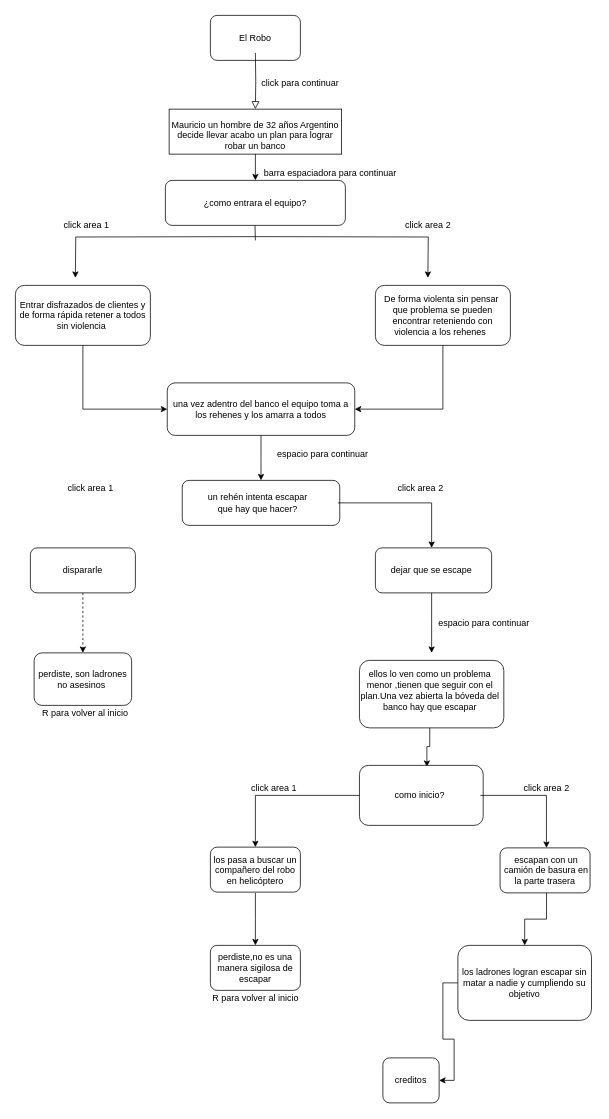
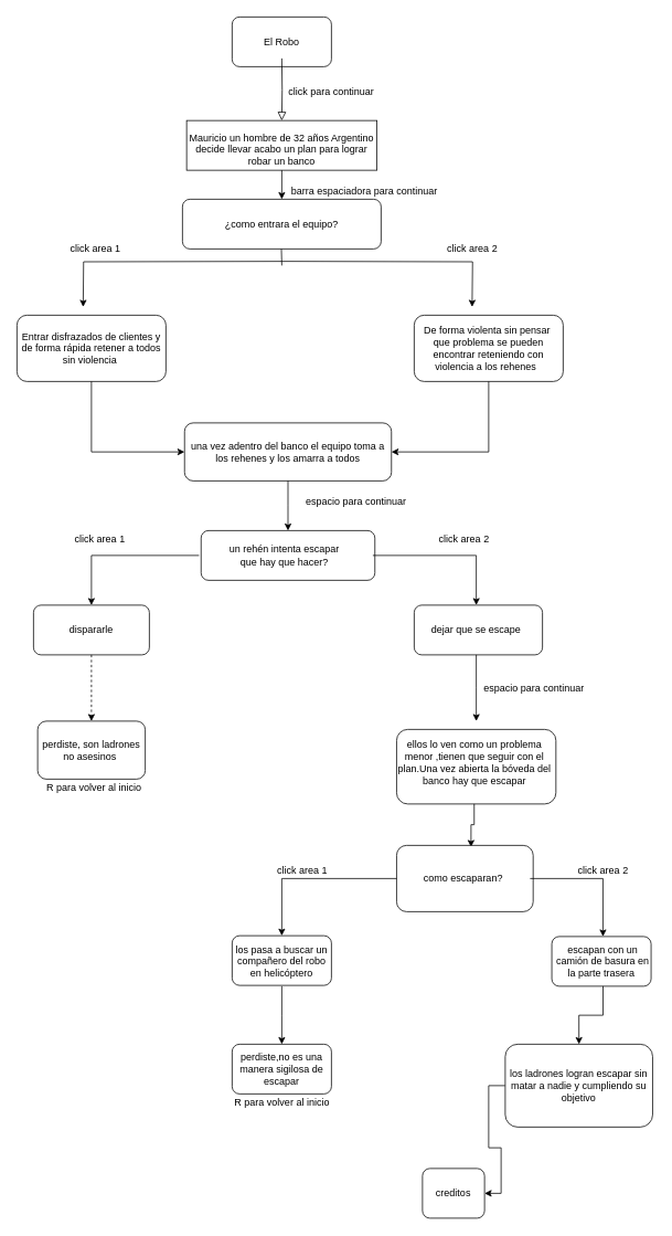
  <mxCell id="0" />
  <mxCell id="1" parent="0" />
  <mxCell id="2" value="" style="rounded=0;html=1;jettySize=auto;orthogonalLoop=1;fontSize=11;endArrow=block;endFill=0;endSize=8;strokeWidth=1;shadow=0;labelBackgroundColor=none;edgeStyle=orthogonalEdgeStyle;" parent="1" source="6" edge="1"><mxGeometry relative="1" as="geometry"><mxPoint x="340" y="70" as="sourcePoint" /><mxPoint x="340" y="190" as="targetPoint" /><Array as="points"><mxPoint x="340" y="200" /><mxPoint x="340" y="200" /></Array></mxGeometry></mxCell>
  <mxCell id="3" style="edgeStyle=orthogonalEdgeStyle;rounded=0;orthogonalLoop=1;jettySize=auto;html=1;" edge="1" parent="1"><mxGeometry relative="1" as="geometry"><mxPoint x="220" y="230" as="targetPoint" /><mxPoint x="220" y="230" as="sourcePoint" /></mxGeometry></mxCell>
  <mxCell id="4" value="" style="rounded=1;whiteSpace=wrap;html=1;" vertex="1" parent="1"><mxGeometry x="280" width="120" height="60" as="geometry" y="20" /></mxCell>
  <mxCell id="5" value="El Robo" style="text;html=1;strokeColor=none;fillColor=none;align=center;verticalAlign=middle;whiteSpace=wrap;rounded=0;" vertex="1" parent="1"><mxGeometry x="280" width="120" height="60" as="geometry" y="20" /></mxCell>
  <mxCell id="6" value="" style="rounded=0;whiteSpace=wrap;html=1;" vertex="1" parent="1"><mxGeometry x="225" y="145" width="230" height="60" as="geometry" /></mxCell>
  <mxCell id="7" value="" style="rounded=0;html=1;jettySize=auto;orthogonalLoop=1;fontSize=11;endArrow=block;endFill=0;endSize=8;strokeWidth=1;shadow=0;labelBackgroundColor=none;edgeStyle=orthogonalEdgeStyle;" edge="1" parent="1" target="6"><mxGeometry relative="1" as="geometry"><mxPoint x="340" y="70" as="sourcePoint" /><mxPoint x="340" y="190" as="targetPoint" /><Array as="points" /></mxGeometry></mxCell>
  <mxCell id="8" value="click para continuar" style="text;html=1;strokeColor=none;fillColor=none;align=center;verticalAlign=middle;whiteSpace=wrap;rounded=0;" vertex="1" parent="1"><mxGeometry x="345" y="100" width="110" height="20" as="geometry" /></mxCell>
  <mxCell id="9" style="edgeStyle=orthogonalEdgeStyle;rounded=0;orthogonalLoop=1;jettySize=auto;html=1;exitX=0.5;exitY=1;exitDx=0;exitDy=0;entryX=0.5;entryY=0;entryDx=0;entryDy=0;" edge="1" parent="1" source="10" target="11"><mxGeometry relative="1" as="geometry" /></mxCell>
  <mxCell id="10" value="Mauricio un hombre de 32 años Argentino decide llevar acabo un plan para lograr robar un banco" style="text;html=1;strokeColor=none;fillColor=none;align=center;verticalAlign=middle;whiteSpace=wrap;rounded=0;" vertex="1" parent="1"><mxGeometry x="220" y="155" width="240" height="50" as="geometry" /></mxCell>
  <mxCell id="11" value="" style="rounded=1;whiteSpace=wrap;html=1;" vertex="1" parent="1"><mxGeometry x="220" y="240" width="240" height="60" as="geometry" /></mxCell>
  <mxCell id="12" style="edgeStyle=orthogonalEdgeStyle;rounded=0;orthogonalLoop=1;jettySize=auto;html=1;exitX=0.5;exitY=1;exitDx=0;exitDy=0;" edge="1" parent="1"><mxGeometry relative="1" as="geometry"><mxPoint x="570" y="370" as="targetPoint" /><mxPoint x="347.5" y="315" as="sourcePoint" /></mxGeometry></mxCell>
  <mxCell id="13" style="edgeStyle=orthogonalEdgeStyle;rounded=0;orthogonalLoop=1;jettySize=auto;html=1;exitX=0.5;exitY=1;exitDx=0;exitDy=0;" edge="1" parent="1"><mxGeometry relative="1" as="geometry"><mxPoint x="100" y="370" as="targetPoint" /><mxPoint x="347.5" y="315" as="sourcePoint" /></mxGeometry></mxCell>
  <mxCell id="14" value="barra espaciadora para continuar" style="text;html=1;strokeColor=none;fillColor=none;align=center;verticalAlign=middle;whiteSpace=wrap;rounded=0;" vertex="1" parent="1"><mxGeometry x="345" y="220" width="190" height="20" as="geometry" /></mxCell>
  <mxCell id="15" value="" style="rounded=1;whiteSpace=wrap;html=1;" vertex="1" parent="1"><mxGeometry x="20" y="380" width="180" height="80" as="geometry" /></mxCell>
  <mxCell id="16" value="" style="rounded=1;whiteSpace=wrap;html=1;" vertex="1" parent="1"><mxGeometry x="500" y="380" width="180" height="80" as="geometry" /></mxCell>
  <mxCell id="17" style="edgeStyle=orthogonalEdgeStyle;rounded=0;orthogonalLoop=1;jettySize=auto;html=1;exitX=0.5;exitY=1;exitDx=0;exitDy=0;entryX=1;entryY=0.5;entryDx=0;entryDy=0;" edge="1" parent="1" source="18" target="21"><mxGeometry relative="1" as="geometry" /></mxCell>
  <mxCell id="18" value="De forma violenta sin pensar&amp;nbsp; que problema se pueden encontrar reteniendo con violencia a los rehenes&amp;nbsp;&amp;nbsp;" style="text;html=1;strokeColor=none;fillColor=none;align=center;verticalAlign=middle;whiteSpace=wrap;rounded=0;" vertex="1" parent="1"><mxGeometry x="500" y="380" width="180" height="80" as="geometry" /></mxCell>
  <mxCell id="19" style="edgeStyle=orthogonalEdgeStyle;rounded=0;orthogonalLoop=1;jettySize=auto;html=1;exitX=0.5;exitY=1;exitDx=0;exitDy=0;entryX=0;entryY=0.5;entryDx=0;entryDy=0;" edge="1" parent="1" source="20" target="21"><mxGeometry relative="1" as="geometry" /></mxCell>
  <mxCell id="20" value="Entrar disfrazados de clientes y de forma rápida retener a todos sin violencia&amp;nbsp;" style="text;html=1;strokeColor=none;fillColor=none;align=center;verticalAlign=middle;whiteSpace=wrap;rounded=0;" vertex="1" parent="1"><mxGeometry x="20" y="380" width="180" height="80" as="geometry" /></mxCell>
  <mxCell id="21" value="" style="rounded=1;whiteSpace=wrap;html=1;" vertex="1" parent="1"><mxGeometry x="222.5" y="510" width="250" height="70" as="geometry" /></mxCell>
  <mxCell id="22" value="click area 2" style="text;html=1;align=center;verticalAlign=middle;resizable=0;points=[];autosize=1;" vertex="1" parent="1"><mxGeometry x="530" y="290" width="80" height="20" as="geometry" /></mxCell>
  <mxCell id="23" value="click area 1" style="text;html=1;strokeColor=none;fillColor=none;align=center;verticalAlign=middle;whiteSpace=wrap;rounded=0;" vertex="1" parent="1"><mxGeometry x="75" y="290" width="80" height="20" as="geometry" /></mxCell>
  <mxCell id="24" style="edgeStyle=orthogonalEdgeStyle;rounded=0;orthogonalLoop=1;jettySize=auto;html=1;" edge="1" parent="1" source="25"><mxGeometry relative="1" as="geometry"><mxPoint x="347.5" y="640" as="targetPoint" /></mxGeometry></mxCell>
  <mxCell id="25" value="una vez adentro del banco el equipo toma a los rehenes y los amarra a todos" style="text;html=1;strokeColor=none;fillColor=none;align=center;verticalAlign=middle;whiteSpace=wrap;rounded=0;" vertex="1" parent="1"><mxGeometry x="225" y="510" width="245" height="70" as="geometry" /></mxCell>
  <mxCell id="26" value="espacio para continuar" style="text;html=1;strokeColor=none;fillColor=none;align=center;verticalAlign=middle;whiteSpace=wrap;rounded=0;" vertex="1" parent="1"><mxGeometry x="350" y="595" width="160" height="20" as="geometry" /></mxCell>
  <mxCell id="27" value="" style="rounded=1;whiteSpace=wrap;html=1;" vertex="1" parent="1"><mxGeometry x="242.5" y="640" width="210" height="60" as="geometry" /></mxCell>
  <mxCell id="28" style="edgeStyle=orthogonalEdgeStyle;rounded=0;orthogonalLoop=1;jettySize=auto;html=1;exitX=1;exitY=0.5;exitDx=0;exitDy=0;entryX=0.5;entryY=0;entryDx=0;entryDy=0;" edge="1" parent="1" source="30" target="37"><mxGeometry relative="1" as="geometry" /></mxCell>
+ <mxCell id="29" style="edgeStyle=orthogonalEdgeStyle;rounded=0;orthogonalLoop=1;jettySize=auto;html=1;exitX=0;exitY=0.5;exitDx=0;exitDy=0;entryX=0.5;entryY=0;entryDx=0;entryDy=0;" edge="1" parent="1" source="30" target="35"><mxGeometry relative="1" as="geometry" /></mxCell>
  <mxCell id="30" value="un rehén intenta escapar&amp;nbsp;&lt;br&gt;que hay que hacer?&amp;nbsp;" style="text;html=1;strokeColor=none;fillColor=none;align=center;verticalAlign=middle;whiteSpace=wrap;rounded=0;" vertex="1" parent="1"><mxGeometry x="240" y="640" width="210" height="60" as="geometry" /></mxCell>
  <mxCell id="31" value="click area 1" style="text;html=1;align=center;verticalAlign=middle;resizable=0;points=[];autosize=1;" vertex="1" parent="1"><mxGeometry x="80" y="640" width="80" height="20" as="geometry" /></mxCell>
  <mxCell id="32" value="" style="rounded=1;whiteSpace=wrap;html=1;" vertex="1" parent="1"><mxGeometry x="500" y="730" width="155" height="60" as="geometry" /></mxCell>
  <mxCell id="33" value="" style="rounded=1;whiteSpace=wrap;html=1;" vertex="1" parent="1"><mxGeometry x="40" y="730" width="140" height="60" as="geometry" /></mxCell>
  <mxCell id="34" style="edgeStyle=orthogonalEdgeStyle;rounded=0;orthogonalLoop=1;jettySize=auto;html=1;exitX=0.5;exitY=1;exitDx=0;exitDy=0;entryX=0.5;entryY=0;entryDx=0;entryDy=0;dashed=1;" edge="1" parent="1" source="35" target="40"><mxGeometry relative="1" as="geometry" /></mxCell>
  <mxCell id="35" value="dispararle" style="text;html=1;strokeColor=none;fillColor=none;align=center;verticalAlign=middle;whiteSpace=wrap;rounded=0;" vertex="1" parent="1"><mxGeometry x="40" y="730" width="140" height="60" as="geometry" /></mxCell>
  <mxCell id="36" style="edgeStyle=orthogonalEdgeStyle;rounded=0;orthogonalLoop=1;jettySize=auto;html=1;exitX=0.5;exitY=1;exitDx=0;exitDy=0;" edge="1" parent="1" source="37"><mxGeometry relative="1" as="geometry"><mxPoint x="575" y="870" as="targetPoint" /></mxGeometry></mxCell>
  <mxCell id="37" value="dejar que se escape" style="text;html=1;strokeColor=none;fillColor=none;align=center;verticalAlign=middle;whiteSpace=wrap;rounded=0;" vertex="1" parent="1"><mxGeometry x="500" y="730" width="150" height="60" as="geometry" /></mxCell>
  <mxCell id="38" value="click area 2" style="text;html=1;align=center;verticalAlign=middle;resizable=0;points=[];autosize=1;" vertex="1" parent="1"><mxGeometry x="520" y="640" width="80" height="20" as="geometry" /></mxCell>
  <mxCell id="39" value="" style="rounded=1;whiteSpace=wrap;html=1;" vertex="1" parent="1"><mxGeometry x="45" y="870" width="130" height="70" as="geometry" /></mxCell>
  <mxCell id="40" value="perdiste, son ladrones no asesinos&amp;nbsp;" style="text;html=1;strokeColor=none;fillColor=none;align=center;verticalAlign=middle;whiteSpace=wrap;rounded=0;" vertex="1" parent="1"><mxGeometry x="45" y="870" width="130" height="70" as="geometry" /></mxCell>
  <mxCell id="41" value="R para volver al inicio&amp;nbsp;" style="text;html=1;strokeColor=none;fillColor=none;align=center;verticalAlign=middle;whiteSpace=wrap;rounded=0;" vertex="1" parent="1"><mxGeometry x="50" y="940" width="130" height="20" as="geometry" /></mxCell>
  <mxCell id="42" value="" style="rounded=1;whiteSpace=wrap;html=1;" vertex="1" parent="1"><mxGeometry x="478.75" y="880" width="192.5" height="90" as="geometry" /></mxCell>
  <mxCell id="43" value="" style="endArrow=none;html=1;" edge="1" parent="1"><mxGeometry width="50" height="50" relative="1" as="geometry"><mxPoint x="340" y="320" as="sourcePoint" /><mxPoint x="339.5" y="300" as="targetPoint" /></mxGeometry></mxCell>
  <mxCell id="44" value="¿como entrara el equipo?" style="text;html=1;strokeColor=none;fillColor=none;align=center;verticalAlign=middle;whiteSpace=wrap;rounded=0;" vertex="1" parent="1"><mxGeometry x="220" y="240" width="240" height="60" as="geometry" /></mxCell>
  <mxCell id="45" style="edgeStyle=orthogonalEdgeStyle;rounded=0;orthogonalLoop=1;jettySize=auto;html=1;exitX=0.5;exitY=1;exitDx=0;exitDy=0;entryX=0.545;entryY=0.025;entryDx=0;entryDy=0;entryPerimeter=0;" edge="1" parent="1" source="46" target="47"><mxGeometry relative="1" as="geometry" /></mxCell>
  <mxCell id="46" value="ellos lo ven como un problema menor ,tienen que seguir con el plan.Una vez abierta la bóveda del banco hay que escapar" style="text;html=1;strokeColor=none;fillColor=none;align=center;verticalAlign=middle;whiteSpace=wrap;rounded=0;" vertex="1" parent="1"><mxGeometry x="478.75" y="870" width="187.5" height="100" as="geometry" /></mxCell>
  <mxCell id="47" value="" style="rounded=1;whiteSpace=wrap;html=1;" vertex="1" parent="1"><mxGeometry x="478.75" y="1020" width="165" height="80" as="geometry" /></mxCell>
  <mxCell id="48" value="" style="rounded=1;whiteSpace=wrap;html=1;" vertex="1" parent="1"><mxGeometry x="280" y="1129" width="120" height="60" as="geometry" /></mxCell>
  <mxCell id="49" style="edgeStyle=orthogonalEdgeStyle;rounded=0;orthogonalLoop=1;jettySize=auto;html=1;exitX=0;exitY=0.5;exitDx=0;exitDy=0;entryX=0.5;entryY=0;entryDx=0;entryDy=0;" edge="1" parent="1" source="51" target="53"><mxGeometry relative="1" as="geometry" /></mxCell>
  <mxCell id="50" style="edgeStyle=orthogonalEdgeStyle;rounded=0;orthogonalLoop=1;jettySize=auto;html=1;exitX=1;exitY=0.5;exitDx=0;exitDy=0;entryX=0.5;entryY=0;entryDx=0;entryDy=0;" edge="1" parent="1" source="51" target="56"><mxGeometry relative="1" as="geometry" /></mxCell>
- <mxCell id="51" value="como inicio?" style="text;html=1;strokeColor=none;fillColor=none;align=center;verticalAlign=middle;whiteSpace=wrap;rounded=0;" vertex="1" parent="1"><mxGeometry x="478.75" y="1020" width="161.25" height="80" as="geometry" /></mxCell>
+ <mxCell id="51" value="como escaparan?" style="text;html=1;strokeColor=none;fillColor=none;align=center;verticalAlign=middle;whiteSpace=wrap;rounded=0;" vertex="1" parent="1"><mxGeometry x="478.75" y="1020" width="161.25" height="80" as="geometry" /></mxCell>
  <mxCell id="52" style="edgeStyle=orthogonalEdgeStyle;rounded=0;orthogonalLoop=1;jettySize=auto;html=1;exitX=0.5;exitY=1;exitDx=0;exitDy=0;" edge="1" parent="1" source="53"><mxGeometry relative="1" as="geometry"><mxPoint x="340" y="1260" as="targetPoint" /></mxGeometry></mxCell>
  <mxCell id="53" value="los pasa a buscar un compañero del robo en helicóptero" style="text;html=1;strokeColor=none;fillColor=none;align=center;verticalAlign=middle;whiteSpace=wrap;rounded=0;" vertex="1" parent="1"><mxGeometry x="280" y="1129" width="120" height="61" as="geometry" /></mxCell>
  <mxCell id="54" value="" style="rounded=1;whiteSpace=wrap;html=1;" vertex="1" parent="1"><mxGeometry x="666.25" y="1130" width="120" height="60" as="geometry" /></mxCell>
  <mxCell id="55" value="" style="edgeStyle=orthogonalEdgeStyle;rounded=0;orthogonalLoop=1;jettySize=auto;html=1;" edge="1" parent="1" source="56" target="60"><mxGeometry relative="1" as="geometry" /></mxCell>
  <mxCell id="56" value="escapan con un camión de basura en la parte trasera&amp;nbsp;" style="text;html=1;strokeColor=none;fillColor=none;align=center;verticalAlign=middle;whiteSpace=wrap;rounded=0;" vertex="1" parent="1"><mxGeometry x="666.25" y="1130" width="123.75" height="60" as="geometry" /></mxCell>
  <mxCell id="57" value="" style="rounded=1;whiteSpace=wrap;html=1;" vertex="1" parent="1"><mxGeometry x="280" y="1260" width="120" height="60" as="geometry" /></mxCell>
  <mxCell id="58" value="perdiste,no es una manera sigilosa de escapar" style="text;html=1;strokeColor=none;fillColor=none;align=center;verticalAlign=middle;whiteSpace=wrap;rounded=0;" vertex="1" parent="1"><mxGeometry x="280" y="1260" width="120" height="60" as="geometry" /></mxCell>
  <mxCell id="59" value="" style="edgeStyle=orthogonalEdgeStyle;rounded=0;orthogonalLoop=1;jettySize=auto;html=1;entryX=1;entryY=0.5;entryDx=0;entryDy=0;" edge="1" parent="1" source="60" target="65"><mxGeometry relative="1" as="geometry"><mxPoint x="699.065" y="1440" as="targetPoint" /></mxGeometry></mxCell>
  <mxCell id="60" value="los ladrones logran escapar sin matar a nadie y cumpliendo su objetivo" style="rounded=1;whiteSpace=wrap;html=1;" vertex="1" parent="1"><mxGeometry x="610" y="1260" width="178.13" height="100" as="geometry" /></mxCell>
  <mxCell id="61" value="click area 1" style="text;html=1;strokeColor=none;fillColor=none;align=center;verticalAlign=middle;whiteSpace=wrap;rounded=0;" vertex="1" parent="1"><mxGeometry x="330" y="1040" width="70" height="20" as="geometry" /></mxCell>
  <mxCell id="62" value="click area 2" style="text;html=1;align=center;verticalAlign=middle;resizable=0;points=[];autosize=1;" vertex="1" parent="1"><mxGeometry x="688.13" y="1040" width="80" height="20" as="geometry" /></mxCell>
  <mxCell id="63" value="espacio para continuar" style="text;html=1;strokeColor=none;fillColor=none;align=center;verticalAlign=middle;whiteSpace=wrap;rounded=0;" vertex="1" parent="1"><mxGeometry x="580" y="820" width="130" height="20" as="geometry" /></mxCell>
  <mxCell id="64" value="R para volver al inicio" style="text;html=1;strokeColor=none;fillColor=none;align=center;verticalAlign=middle;whiteSpace=wrap;rounded=0;" vertex="1" parent="1"><mxGeometry x="272.5" y="1320" width="135" height="20" as="geometry" /></mxCell>
  <mxCell id="65" value="creditos" style="rounded=1;whiteSpace=wrap;html=1;" vertex="1" parent="1"><mxGeometry x="510" y="1410" width="75" height="60" as="geometry" /></mxCell>
